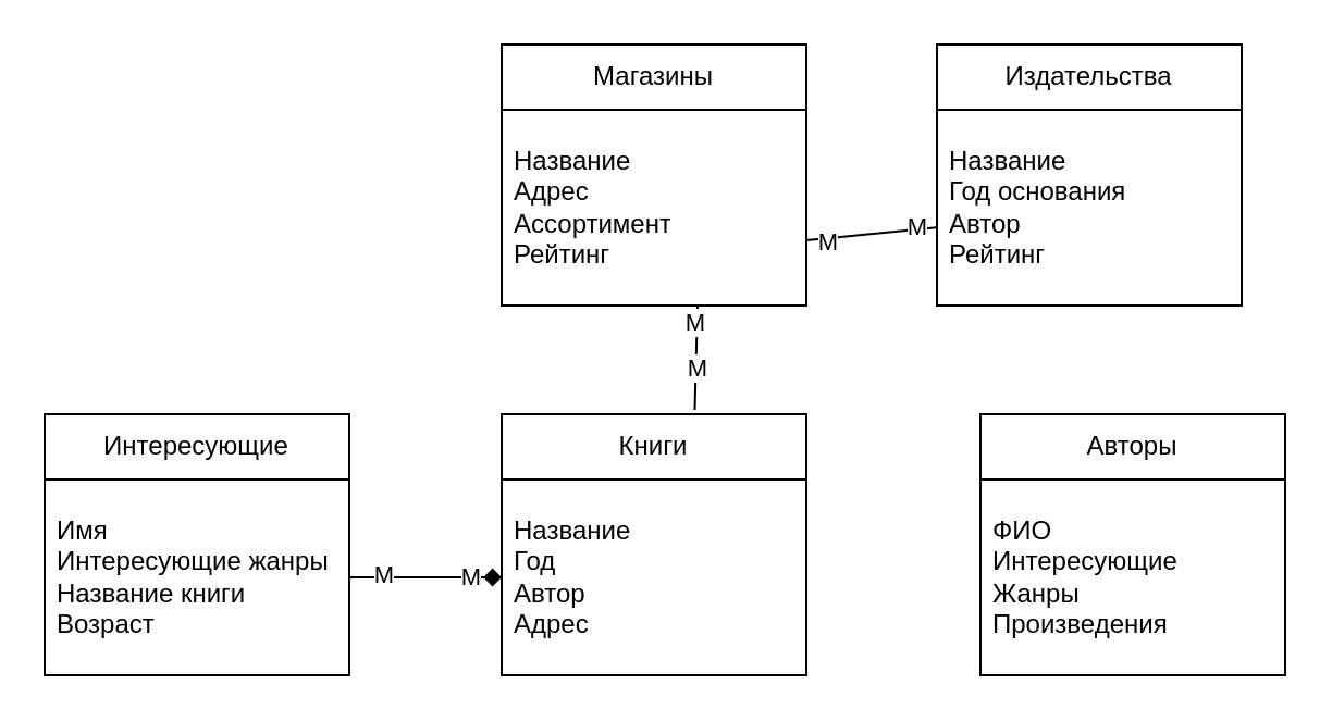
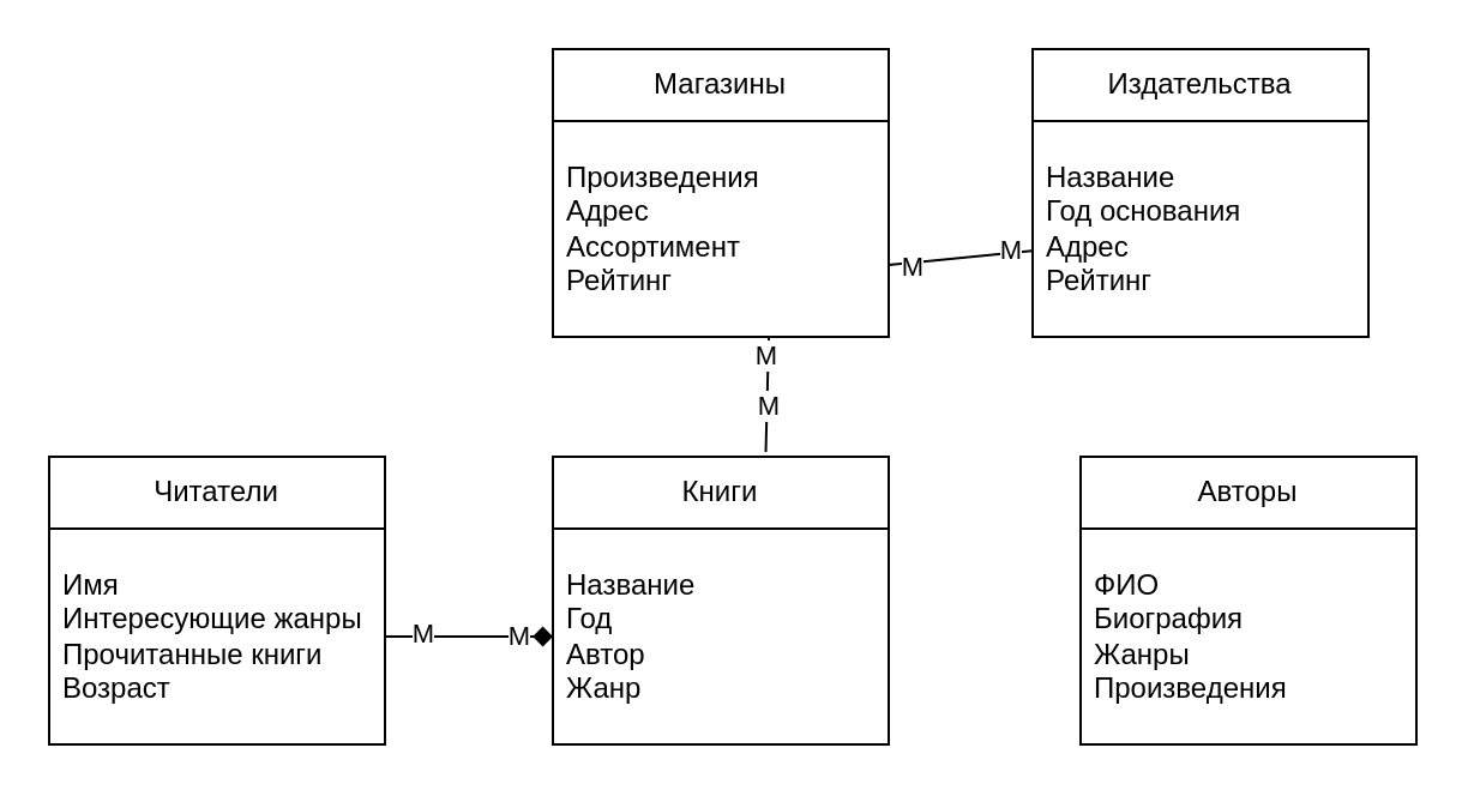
  <mxCell id="0" />
  <mxCell id="1" parent="0" />
  <mxCell id="2" value="Издательства" style="swimlane;fontStyle=0;childLayout=stackLayout;horizontal=1;startSize=30;horizontalStack=0;resizeParent=1;resizeParentMax=0;resizeLast=0;collapsible=1;marginBottom=0;whiteSpace=wrap;html=1;" vertex="1" parent="1"><mxGeometry x="430" y="20" width="140" height="120" as="geometry" /></mxCell>
- <mxCell id="3" value="Название&lt;br&gt;Год основания&lt;br&gt;Автор&lt;br&gt;Рейтинг" style="text;strokeColor=none;fillColor=none;align=left;verticalAlign=middle;spacingLeft=4;spacingRight=4;overflow=hidden;points=[[0,0.5],[1,0.5]];portConstraint=eastwest;rotatable=0;whiteSpace=wrap;html=1;" vertex="1" parent="2"><mxGeometry y="30" width="140" height="90" as="geometry" /></mxCell>
- <mxCell id="4" value="Интересующие" style="swimlane;fontStyle=0;childLayout=stackLayout;horizontal=1;startSize=30;horizontalStack=0;resizeParent=1;resizeParentMax=0;resizeLast=0;collapsible=1;marginBottom=0;whiteSpace=wrap;html=1;" vertex="1" parent="1"><mxGeometry x="20" y="190" width="140" height="120" as="geometry" /></mxCell>
- <mxCell id="5" value="Имя&lt;br&gt;Интересующие жанры&lt;br&gt;Название книги&lt;br&gt;Возраст" style="text;strokeColor=none;fillColor=none;align=left;verticalAlign=middle;spacingLeft=4;spacingRight=4;overflow=hidden;points=[[0,0.5],[1,0.5]];portConstraint=eastwest;rotatable=0;whiteSpace=wrap;html=1;" vertex="1" parent="4"><mxGeometry y="30" width="140" height="90" as="geometry" /></mxCell>
+ <mxCell id="3" value="Название&lt;br&gt;Год основания&lt;br&gt;Адрес&lt;br&gt;Рейтинг" style="text;strokeColor=none;fillColor=none;align=left;verticalAlign=middle;spacingLeft=4;spacingRight=4;overflow=hidden;points=[[0,0.5],[1,0.5]];portConstraint=eastwest;rotatable=0;whiteSpace=wrap;html=1;" vertex="1" parent="2"><mxGeometry y="30" width="140" height="90" as="geometry" /></mxCell>
+ <mxCell id="4" value="Читатели" style="swimlane;fontStyle=0;childLayout=stackLayout;horizontal=1;startSize=30;horizontalStack=0;resizeParent=1;resizeParentMax=0;resizeLast=0;collapsible=1;marginBottom=0;whiteSpace=wrap;html=1;" vertex="1" parent="1"><mxGeometry x="20" y="190" width="140" height="120" as="geometry" /></mxCell>
+ <mxCell id="5" value="Имя&lt;br&gt;Интересующие жанры&lt;br&gt;Прочитанные книги&lt;br&gt;Возраст" style="text;strokeColor=none;fillColor=none;align=left;verticalAlign=middle;spacingLeft=4;spacingRight=4;overflow=hidden;points=[[0,0.5],[1,0.5]];portConstraint=eastwest;rotatable=0;whiteSpace=wrap;html=1;" vertex="1" parent="4"><mxGeometry y="30" width="140" height="90" as="geometry" /></mxCell>
  <mxCell id="6" value="Авторы" style="swimlane;fontStyle=0;childLayout=stackLayout;horizontal=1;startSize=30;horizontalStack=0;resizeParent=1;resizeParentMax=0;resizeLast=0;collapsible=1;marginBottom=0;whiteSpace=wrap;html=1;" vertex="1" parent="1"><mxGeometry x="450" y="190" width="140" height="120" as="geometry" /></mxCell>
- <mxCell id="7" value="ФИО&lt;br&gt;Интересующие&lt;br&gt;Жанры&lt;br&gt;Произведения" style="text;strokeColor=none;fillColor=none;align=left;verticalAlign=middle;spacingLeft=4;spacingRight=4;overflow=hidden;points=[[0,0.5],[1,0.5]];portConstraint=eastwest;rotatable=0;whiteSpace=wrap;html=1;" vertex="1" parent="6"><mxGeometry y="30" width="140" height="90" as="geometry" /></mxCell>
+ <mxCell id="7" value="ФИО&lt;br&gt;Биография&lt;br&gt;Жанры&lt;br&gt;Произведения" style="text;strokeColor=none;fillColor=none;align=left;verticalAlign=middle;spacingLeft=4;spacingRight=4;overflow=hidden;points=[[0,0.5],[1,0.5]];portConstraint=eastwest;rotatable=0;whiteSpace=wrap;html=1;" vertex="1" parent="6"><mxGeometry y="30" width="140" height="90" as="geometry" /></mxCell>
  <mxCell id="8" value="Книги" style="swimlane;fontStyle=0;childLayout=stackLayout;horizontal=1;startSize=30;horizontalStack=0;resizeParent=1;resizeParentMax=0;resizeLast=0;collapsible=1;marginBottom=0;whiteSpace=wrap;html=1;" vertex="1" parent="1"><mxGeometry x="230" y="190" width="140" height="120" as="geometry" /></mxCell>
- <mxCell id="9" value="Название&lt;br&gt;Год&amp;nbsp;&lt;br&gt;Автор&lt;br&gt;Адрес" style="text;strokeColor=none;fillColor=none;align=left;verticalAlign=middle;spacingLeft=4;spacingRight=4;overflow=hidden;points=[[0,0.5],[1,0.5]];portConstraint=eastwest;rotatable=0;whiteSpace=wrap;html=1;" vertex="1" parent="8"><mxGeometry y="30" width="140" height="90" as="geometry" /></mxCell>
+ <mxCell id="9" value="Название&lt;br&gt;Год&amp;nbsp;&lt;br&gt;Автор&lt;br&gt;Жанр" style="text;strokeColor=none;fillColor=none;align=left;verticalAlign=middle;spacingLeft=4;spacingRight=4;overflow=hidden;points=[[0,0.5],[1,0.5]];portConstraint=eastwest;rotatable=0;whiteSpace=wrap;html=1;" vertex="1" parent="8"><mxGeometry y="30" width="140" height="90" as="geometry" /></mxCell>
  <mxCell id="10" value="Магазины" style="swimlane;fontStyle=0;childLayout=stackLayout;horizontal=1;startSize=30;horizontalStack=0;resizeParent=1;resizeParentMax=0;resizeLast=0;collapsible=1;marginBottom=0;whiteSpace=wrap;html=1;" vertex="1" parent="1"><mxGeometry x="230" y="20" width="140" height="120" as="geometry" /></mxCell>
- <mxCell id="11" value="Название&lt;br&gt;Адрес&lt;br&gt;Ассортимент&lt;br&gt;Рейтинг" style="text;strokeColor=none;fillColor=none;align=left;verticalAlign=middle;spacingLeft=4;spacingRight=4;overflow=hidden;points=[[0,0.5],[1,0.5]];portConstraint=eastwest;rotatable=0;whiteSpace=wrap;html=1;" vertex="1" parent="10"><mxGeometry y="30" width="140" height="90" as="geometry" /></mxCell>
+ <mxCell id="11" value="Произведения&lt;br&gt;Адрес&lt;br&gt;Ассортимент&lt;br&gt;Рейтинг" style="text;strokeColor=none;fillColor=none;align=left;verticalAlign=middle;spacingLeft=4;spacingRight=4;overflow=hidden;points=[[0,0.5],[1,0.5]];portConstraint=eastwest;rotatable=0;whiteSpace=wrap;html=1;" vertex="1" parent="10"><mxGeometry y="30" width="140" height="90" as="geometry" /></mxCell>
  <mxCell id="12" value="" style="endArrow=diamond;html=1;rounded=0;entryX=0;entryY=0.5;entryDx=0;entryDy=0;exitX=1;exitY=0.5;exitDx=0;exitDy=0;" edge="1" parent="1" source="5" target="9"><mxGeometry width="50" height="50" relative="1" as="geometry"><mxPoint x="160" y="320" as="sourcePoint" /><mxPoint x="210" y="270" as="targetPoint" /></mxGeometry></mxCell>
  <mxCell id="13" value="M" style="edgeLabel;html=1;align=center;verticalAlign=middle;resizable=0;points=[];" vertex="1" connectable="0" parent="12"><mxGeometry x="0.585" y="1" relative="1" as="geometry"><mxPoint as="offset" /></mxGeometry></mxCell>
  <mxCell id="14" value="M" style="edgeLabel;html=1;align=center;verticalAlign=middle;resizable=0;points=[];" vertex="1" connectable="0" parent="12"><mxGeometry x="-0.577" y="2" relative="1" as="geometry"><mxPoint as="offset" /></mxGeometry></mxCell>
  <mxCell id="15" value="" style="endArrow=none;html=1;rounded=0;exitX=0.634;exitY=-0.017;exitDx=0;exitDy=0;exitPerimeter=0;" edge="1" parent="1" source="8"><mxGeometry width="50" height="50" relative="1" as="geometry"><mxPoint x="270" y="190" as="sourcePoint" /><mxPoint x="320" y="140" as="targetPoint" /></mxGeometry></mxCell>
  <mxCell id="16" value="M" style="edgeLabel;html=1;align=center;verticalAlign=middle;resizable=0;points=[];" vertex="1" connectable="0" parent="15"><mxGeometry x="0.685" y="1" relative="1" as="geometry"><mxPoint as="offset" /></mxGeometry></mxCell>
  <mxCell id="17" value="M" style="edgeLabel;html=1;align=center;verticalAlign=middle;resizable=0;points=[];" vertex="1" connectable="0" parent="15"><mxGeometry x="-0.204" relative="1" as="geometry"><mxPoint as="offset" /></mxGeometry></mxCell>
  <mxCell id="18" value="" style="endArrow=none;html=1;rounded=0;entryX=-0.002;entryY=0.602;entryDx=0;entryDy=0;entryPerimeter=0;" edge="1" parent="1" target="3"><mxGeometry width="50" height="50" relative="1" as="geometry"><mxPoint x="370" y="110" as="sourcePoint" /><mxPoint x="420" y="60" as="targetPoint" /></mxGeometry></mxCell>
  <mxCell id="19" value="M" style="edgeLabel;html=1;align=center;verticalAlign=middle;resizable=0;points=[];" vertex="1" connectable="0" parent="18"><mxGeometry x="-0.709" y="-1" relative="1" as="geometry"><mxPoint as="offset" /></mxGeometry></mxCell>
  <mxCell id="20" value="M" style="edgeLabel;html=1;align=center;verticalAlign=middle;resizable=0;points=[];" vertex="1" connectable="0" parent="18"><mxGeometry x="0.686" y="2" relative="1" as="geometry"><mxPoint as="offset" /></mxGeometry></mxCell>
